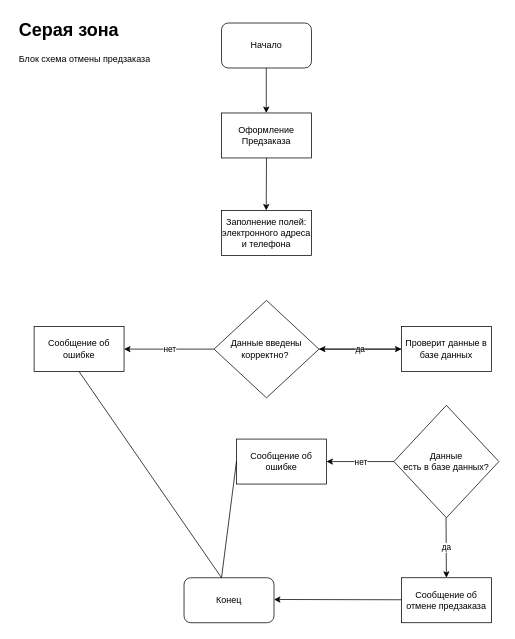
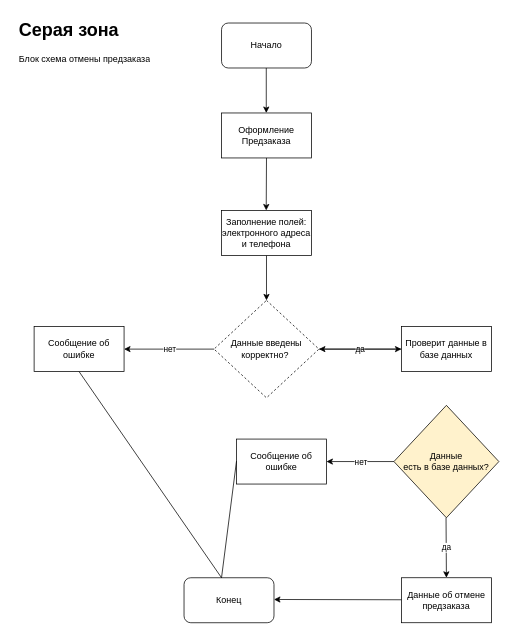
  <mxCell id="0" />
  <mxCell id="1" parent="0" />
  <mxCell id="2" value="Начало" style="rounded=1;whiteSpace=wrap;html=1;" vertex="1" parent="1"><mxGeometry x="295" y="30" width="120" height="60" as="geometry" /></mxCell>
  <mxCell id="3" value="" style="endArrow=classic;html=1;rounded=0;" edge="1" parent="1"><mxGeometry width="50" height="50" relative="1" as="geometry"><mxPoint x="354.7" y="90" as="sourcePoint" /><mxPoint x="354.7" y="150" as="targetPoint" /></mxGeometry></mxCell>
  <mxCell id="4" value="Оформление Предзаказа" style="rounded=0;whiteSpace=wrap;html=1;" vertex="1" parent="1"><mxGeometry x="295" y="150" width="120" height="60" as="geometry" /></mxCell>
+ <mxCell id="5" value="" style="edgeStyle=orthogonalEdgeStyle;rounded=0;orthogonalLoop=1;jettySize=auto;html=1;" edge="1" parent="1" source="6" target="10"><mxGeometry relative="1" as="geometry" /></mxCell>
  <mxCell id="6" value="Заполнение полей: электронного адреса и телефона" style="rounded=0;whiteSpace=wrap;html=1;" vertex="1" parent="1"><mxGeometry x="295" y="280" width="120" height="60" as="geometry" /></mxCell>
  <mxCell id="7" value="" style="endArrow=classic;html=1;rounded=0;exitX=0.5;exitY=1;exitDx=0;exitDy=0;" edge="1" parent="1" source="4"><mxGeometry width="50" height="50" relative="1" as="geometry"><mxPoint x="354.64" y="230" as="sourcePoint" /><mxPoint x="354.64" y="280" as="targetPoint" /></mxGeometry></mxCell>
  <mxCell id="8" value="да" style="edgeStyle=orthogonalEdgeStyle;rounded=0;orthogonalLoop=1;jettySize=auto;html=1;" edge="1" parent="1" source="10"><mxGeometry relative="1" as="geometry"><mxPoint x="535" y="465" as="targetPoint" /></mxGeometry></mxCell>
  <mxCell id="9" value="нет" style="edgeStyle=orthogonalEdgeStyle;rounded=0;orthogonalLoop=1;jettySize=auto;html=1;" edge="1" parent="1" source="10"><mxGeometry relative="1" as="geometry"><mxPoint x="165" y="465" as="targetPoint" /></mxGeometry></mxCell>
- <mxCell id="10" value="Данные введены&lt;br&gt;корректно?&amp;nbsp;" style="rhombus;whiteSpace=wrap;html=1;rounded=0;" vertex="1" parent="1"><mxGeometry x="285" y="400" width="140" height="130" as="geometry" /></mxCell>
+ <mxCell id="10" value="Данные введены&lt;br&gt;корректно?&amp;nbsp;" style="rhombus;whiteSpace=wrap;html=1;rounded=0;dashed=1;" vertex="1" parent="1"><mxGeometry x="285" y="400" width="140" height="130" as="geometry" /></mxCell>
  <mxCell id="11" value="Сообщение об ошибке" style="rounded=0;whiteSpace=wrap;html=1;" vertex="1" parent="1"><mxGeometry x="45" y="435" width="120" height="60" as="geometry" /></mxCell>
  <mxCell id="12" value="" style="edgeStyle=orthogonalEdgeStyle;rounded=0;orthogonalLoop=1;jettySize=auto;html=1;" edge="1" parent="1" source="13" target="10"><mxGeometry relative="1" as="geometry" /></mxCell>
  <mxCell id="13" value="Проверит данные в базе данных" style="rounded=0;whiteSpace=wrap;html=1;" vertex="1" parent="1"><mxGeometry x="535" y="435" width="120" height="60" as="geometry" /></mxCell>
  <mxCell id="14" value="нет" style="edgeStyle=orthogonalEdgeStyle;rounded=0;orthogonalLoop=1;jettySize=auto;html=1;" edge="1" parent="1" source="15"><mxGeometry relative="1" as="geometry"><mxPoint x="435" y="615" as="targetPoint" /></mxGeometry></mxCell>
- <mxCell id="15" value="Данные &lt;br&gt;есть в базе данных?" style="rhombus;whiteSpace=wrap;html=1;rounded=0;" vertex="1" parent="1"><mxGeometry x="525" y="540" width="140" height="150" as="geometry" /></mxCell>
+ <mxCell id="15" value="Данные &lt;br&gt;есть в базе данных?" style="rhombus;whiteSpace=wrap;html=1;rounded=0;fillColor=#fff2cc;" vertex="1" parent="1"><mxGeometry x="525" y="540" width="140" height="150" as="geometry" /></mxCell>
  <mxCell id="16" value="да" style="endArrow=classic;html=1;rounded=0;" edge="1" parent="1"><mxGeometry width="50" height="50" relative="1" as="geometry"><mxPoint x="594.5" y="690" as="sourcePoint" /><mxPoint x="595" y="770" as="targetPoint" /></mxGeometry></mxCell>
  <mxCell id="17" value="Сообщение об ошибке" style="rounded=0;whiteSpace=wrap;html=1;" vertex="1" parent="1"><mxGeometry x="315" y="585" width="120" height="60" as="geometry" /></mxCell>
- <mxCell id="18" value="Сообщение об отмене предзаказа" style="rounded=0;whiteSpace=wrap;html=1;" vertex="1" parent="1"><mxGeometry x="535" y="770" width="120" height="60" as="geometry" /></mxCell>
+ <mxCell id="18" value="Данные об отмене предзаказа" style="rounded=0;whiteSpace=wrap;html=1;" vertex="1" parent="1"><mxGeometry x="535" y="770" width="120" height="60" as="geometry" /></mxCell>
  <mxCell id="19" value="&lt;h1&gt;Серая зона&lt;br&gt;&lt;/h1&gt;&lt;div&gt;Блок схема отмены предзаказа&lt;/div&gt;" style="text;html=1;strokeColor=none;fillColor=none;spacing=5;spacingTop=-20;whiteSpace=wrap;overflow=hidden;rounded=0;" vertex="1" parent="1"><mxGeometry x="20" y="20" width="190" height="120" as="geometry" /></mxCell>
  <mxCell id="20" value="Конец" style="rounded=1;whiteSpace=wrap;html=1;" vertex="1" parent="1"><mxGeometry x="245" y="770" width="120" height="60" as="geometry" /></mxCell>
  <mxCell id="21" value="" style="endArrow=classic;html=1;rounded=0;" edge="1" parent="1"><mxGeometry width="50" height="50" relative="1" as="geometry"><mxPoint x="535" y="799.38" as="sourcePoint" /><mxPoint x="365" y="799" as="targetPoint" /></mxGeometry></mxCell>
  <mxCell id="22" value="" style="endArrow=none;html=1;rounded=0;exitX=0.5;exitY=1;exitDx=0;exitDy=0;" edge="1" parent="1" source="11"><mxGeometry width="50" height="50" relative="1" as="geometry"><mxPoint x="265" y="614.38" as="sourcePoint" /><mxPoint x="315" y="614.38" as="targetPoint" /><Array as="points"><mxPoint x="295" y="770" /></Array></mxGeometry></mxCell>
